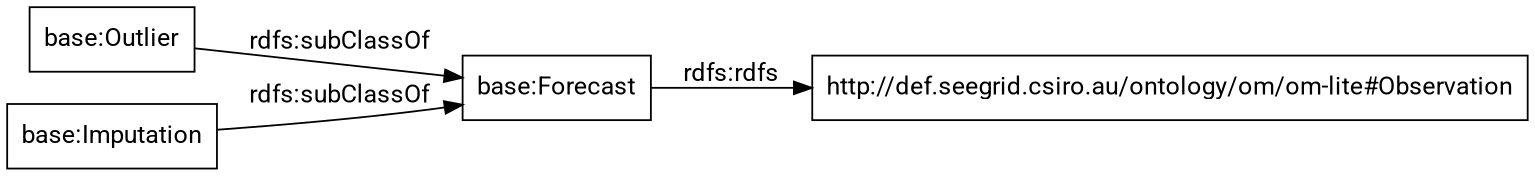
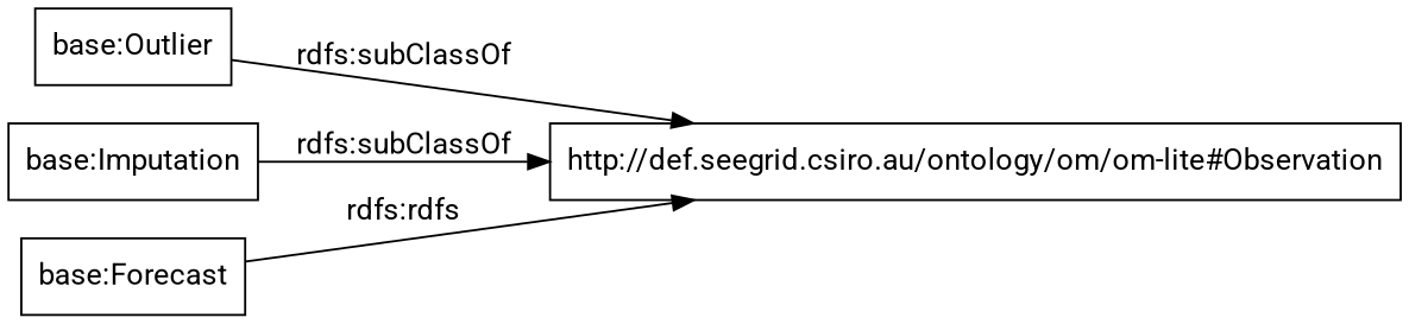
  digraph {
    fontname=Roboto
    rankdir=LR
    node [color=black fontname=Roboto shape=rectangle]
    edge [fontname=Roboto]
    "base:Outlier"
    "http://def.seegrid.csiro.au/ontology/om/om-lite#Observation"
    "base:Imputation"
    "base:Forecast"
-   "base:Outlier" -> "base:Forecast" [label="rdfs:subClassOf"]
-   "base:Imputation" -> "base:Forecast" [label="rdfs:subClassOf"]
+   "base:Outlier" -> "http://def.seegrid.csiro.au/ontology/om/om-lite#Observation" [label="rdfs:subClassOf"]
+   "base:Imputation" -> "http://def.seegrid.csiro.au/ontology/om/om-lite#Observation" [label="rdfs:subClassOf"]
    "base:Forecast" -> "http://def.seegrid.csiro.au/ontology/om/om-lite#Observation" [label="rdfs:rdfs"]
  }
